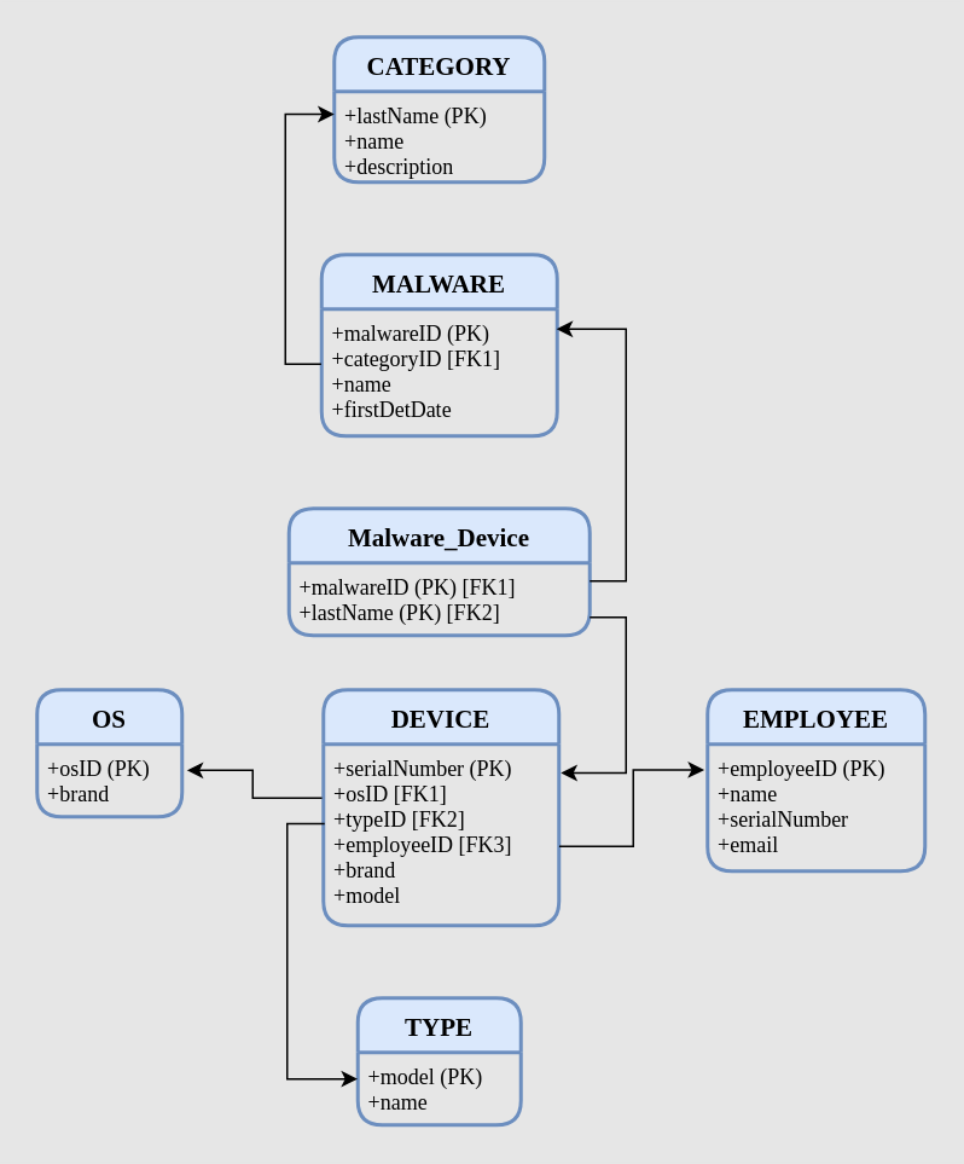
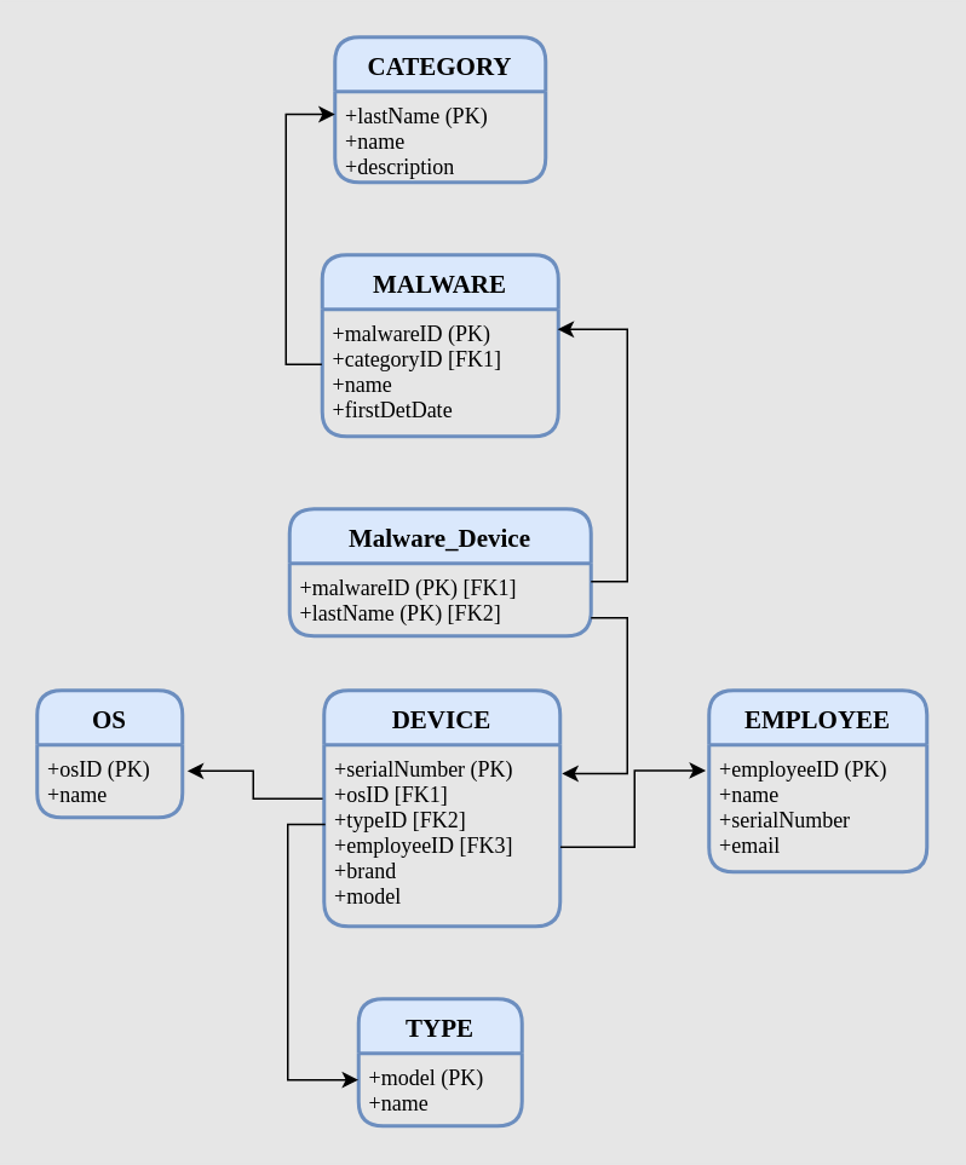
  <mxCell id="0" />
  <mxCell id="1" parent="0" />
  <mxCell id="2" value="DEVICE" style="swimlane;childLayout=stackLayout;horizontal=1;startSize=30;horizontalStack=0;rounded=1;fontSize=14;fontStyle=1;strokeWidth=2;resizeParent=0;resizeLast=1;shadow=0;dashed=0;align=center;fillColor=#dae8fc;strokeColor=#6c8ebf;fontFamily=Verdana;labelBackgroundColor=none;labelBorderColor=none;" vertex="1" parent="1"><mxGeometry x="178" y="380" width="130" height="130" as="geometry" /></mxCell>
  <mxCell id="3" value="+serialNumber (PK)&#10;+osID [FK1]&#10;+typeID [FK2]&#10;+employeeID [FK3]&#10;+brand&#10;+model" style="align=left;strokeColor=none;fillColor=none;spacingLeft=4;fontSize=12;verticalAlign=top;resizable=0;rotatable=0;part=1;fontFamily=Verdana;" vertex="1" parent="2"><mxGeometry y="30" width="130" height="100" as="geometry" /></mxCell>
  <mxCell id="4" value="OS" style="swimlane;childLayout=stackLayout;horizontal=1;startSize=30;horizontalStack=0;rounded=1;fontSize=14;fontStyle=1;strokeWidth=2;resizeParent=0;resizeLast=1;shadow=0;dashed=0;align=center;fillColor=#dae8fc;strokeColor=#6c8ebf;fontFamily=Verdana;" vertex="1" parent="1"><mxGeometry x="20" y="380" width="80" height="70" as="geometry" /></mxCell>
- <mxCell id="5" value="+osID (PK)&#10;+brand" style="align=left;strokeColor=none;fillColor=none;spacingLeft=4;fontSize=12;verticalAlign=top;resizable=0;rotatable=0;part=1;fontFamily=Verdana;" vertex="1" parent="4"><mxGeometry y="30" width="80" height="40" as="geometry" /></mxCell>
+ <mxCell id="5" value="+osID (PK)&#10;+name" style="align=left;strokeColor=none;fillColor=none;spacingLeft=4;fontSize=12;verticalAlign=top;resizable=0;rotatable=0;part=1;fontFamily=Verdana;" vertex="1" parent="4"><mxGeometry y="30" width="80" height="40" as="geometry" /></mxCell>
  <mxCell id="6" value="TYPE" style="swimlane;childLayout=stackLayout;horizontal=1;startSize=30;horizontalStack=0;rounded=1;fontSize=14;fontStyle=1;strokeWidth=2;resizeParent=0;resizeLast=1;shadow=0;dashed=0;align=center;fillColor=#dae8fc;strokeColor=#6c8ebf;fontFamily=Verdana;" vertex="1" parent="1"><mxGeometry x="197" y="550" width="90" height="70" as="geometry" /></mxCell>
  <mxCell id="7" value="+model (PK)&#10;+name" style="align=left;strokeColor=none;fillColor=none;spacingLeft=4;fontSize=12;verticalAlign=top;resizable=0;rotatable=0;part=1;fontFamily=Verdana;" vertex="1" parent="6"><mxGeometry y="30" width="90" height="40" as="geometry" /></mxCell>
  <mxCell id="8" value="EMPLOYEE" style="swimlane;childLayout=stackLayout;horizontal=1;startSize=30;horizontalStack=0;rounded=1;fontSize=14;fontStyle=1;strokeWidth=2;resizeParent=0;resizeLast=1;shadow=0;dashed=0;align=center;fillColor=#dae8fc;strokeColor=#6c8ebf;fontFamily=Verdana;" vertex="1" parent="1"><mxGeometry x="390" y="380" width="120" height="100" as="geometry" /></mxCell>
  <mxCell id="9" value="+employeeID (PK)&#10;+name&#10;+serialNumber&#10;+email" style="align=left;strokeColor=none;fillColor=none;spacingLeft=4;fontSize=12;verticalAlign=top;resizable=0;rotatable=0;part=1;fontFamily=Verdana;" vertex="1" parent="8"><mxGeometry y="30" width="120" height="70" as="geometry" /></mxCell>
  <mxCell id="10" value="MALWARE" style="swimlane;childLayout=stackLayout;horizontal=1;startSize=30;horizontalStack=0;rounded=1;fontSize=14;fontStyle=1;strokeWidth=2;resizeParent=0;resizeLast=1;shadow=0;dashed=0;align=center;fillColor=#dae8fc;strokeColor=#6c8ebf;fontFamily=Verdana;" vertex="1" parent="1"><mxGeometry x="177" y="140" width="130" height="100" as="geometry" /></mxCell>
  <mxCell id="11" value="+malwareID (PK)&#10;+categoryID [FK1]&#10;+name&#10;+firstDetDate" style="align=left;strokeColor=none;fillColor=none;spacingLeft=4;fontSize=12;verticalAlign=top;resizable=0;rotatable=0;part=1;fontFamily=Verdana;" vertex="1" parent="10"><mxGeometry y="30" width="130" height="70" as="geometry" /></mxCell>
  <mxCell id="12" value="CATEGORY" style="swimlane;childLayout=stackLayout;horizontal=1;startSize=30;horizontalStack=0;rounded=1;fontSize=14;fontStyle=1;strokeWidth=2;resizeParent=0;resizeLast=1;shadow=0;dashed=0;align=center;fillColor=#dae8fc;strokeColor=#6c8ebf;fontFamily=Verdana;" vertex="1" parent="1"><mxGeometry x="184" y="20" width="116" height="80" as="geometry" /></mxCell>
  <mxCell id="13" value="+lastName (PK)&#10;+name&#10;+description" style="align=left;strokeColor=none;fillColor=none;spacingLeft=4;fontSize=12;verticalAlign=top;resizable=0;rotatable=0;part=1;fontFamily=Verdana;" vertex="1" parent="12"><mxGeometry y="30" width="116" height="50" as="geometry" /></mxCell>
  <mxCell id="14" style="edgeStyle=orthogonalEdgeStyle;rounded=0;orthogonalLoop=1;jettySize=auto;html=1;exitX=-0.006;exitY=0.296;exitDx=0;exitDy=0;entryX=1.033;entryY=0.36;entryDx=0;entryDy=0;entryPerimeter=0;fontFamily=Verdana;exitPerimeter=0;" edge="1" parent="1" source="3" target="5"><mxGeometry relative="1" as="geometry" /></mxCell>
  <mxCell id="15" style="edgeStyle=orthogonalEdgeStyle;rounded=0;orthogonalLoop=1;jettySize=auto;html=1;exitX=0.005;exitY=0.439;exitDx=0;exitDy=0;entryX=-0.001;entryY=0.365;entryDx=0;entryDy=0;entryPerimeter=0;fontFamily=Verdana;exitPerimeter=0;" edge="1" parent="1" source="3" target="7"><mxGeometry relative="1" as="geometry" /></mxCell>
  <mxCell id="16" style="edgeStyle=orthogonalEdgeStyle;rounded=0;orthogonalLoop=1;jettySize=auto;html=1;exitX=1.001;exitY=0.563;exitDx=0;exitDy=0;entryX=-0.015;entryY=0.202;entryDx=0;entryDy=0;entryPerimeter=0;fontFamily=Verdana;exitPerimeter=0;" edge="1" parent="1" source="3" target="9"><mxGeometry relative="1" as="geometry" /></mxCell>
  <mxCell id="17" style="edgeStyle=orthogonalEdgeStyle;rounded=0;orthogonalLoop=1;jettySize=auto;html=1;exitX=-0.002;exitY=0.433;exitDx=0;exitDy=0;entryX=0;entryY=0.25;entryDx=0;entryDy=0;fontFamily=Verdana;exitPerimeter=0;" edge="1" parent="1" source="11" target="13"><mxGeometry relative="1" as="geometry" /></mxCell>
  <mxCell id="18" value="Malware_Device" style="swimlane;childLayout=stackLayout;horizontal=1;startSize=30;horizontalStack=0;rounded=1;fontSize=14;fontStyle=1;strokeWidth=2;resizeParent=0;resizeLast=1;shadow=0;dashed=0;align=center;fillColor=#dae8fc;strokeColor=#6c8ebf;fontFamily=Verdana;" vertex="1" parent="1"><mxGeometry x="159" y="280" width="166" height="70" as="geometry" /></mxCell>
  <mxCell id="19" value="+malwareID (PK) [FK1]&#10;+lastName (PK) [FK2]" style="align=left;strokeColor=none;fillColor=none;spacingLeft=4;fontSize=12;verticalAlign=top;resizable=0;rotatable=0;part=1;fontFamily=Verdana;" vertex="1" parent="18"><mxGeometry y="30" width="166" height="40" as="geometry" /></mxCell>
  <mxCell id="20" style="edgeStyle=orthogonalEdgeStyle;rounded=0;orthogonalLoop=1;jettySize=auto;html=1;exitX=1;exitY=0.25;exitDx=0;exitDy=0;entryX=0.997;entryY=0.157;entryDx=0;entryDy=0;entryPerimeter=0;fontFamily=Verdana;" edge="1" parent="1" source="19" target="11"><mxGeometry relative="1" as="geometry" /></mxCell>
  <mxCell id="21" style="edgeStyle=orthogonalEdgeStyle;rounded=0;orthogonalLoop=1;jettySize=auto;html=1;exitX=1;exitY=0.75;exitDx=0;exitDy=0;entryX=1.008;entryY=0.158;entryDx=0;entryDy=0;entryPerimeter=0;fontFamily=Verdana;" edge="1" parent="1" source="19" target="3"><mxGeometry relative="1" as="geometry" /></mxCell>
